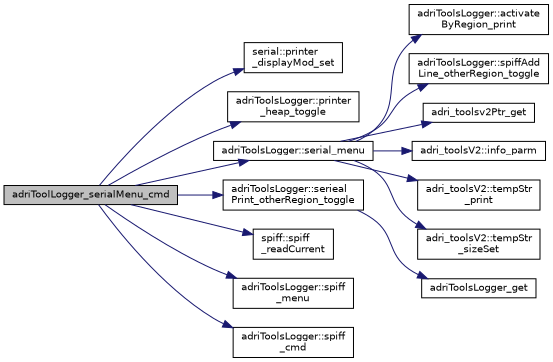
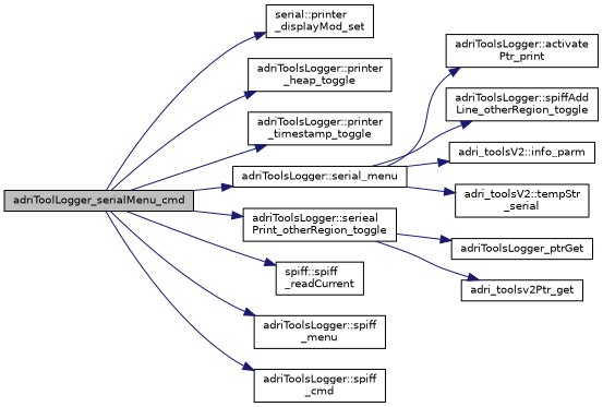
  digraph {
    rankdir=LR
    node [color=black fillcolor=white fontname=Helvetica fontsize=10 shape=record style=filled]
    edge [color=midnightblue fontname=Helvetica fontsize=10 labelfontname=Helvetica labelfontsize=10 style=solid]
    n1 [fillcolor=grey75 fontcolor=black height=0.2 label=adriToolLogger_serialMenu_cmd width=0.4]
    n2 [height=0.2 label="serial::printer\l_displayMod_set" width=0.4]
    n3 [height=0.2 label="adriToolsLogger::printer\l_heap_toggle" width=0.4]
+   n4 [height=0.2 label="adriToolsLogger::printer\l_timestamp_toggle" width=0.4]
    n5 [height=0.2 label="adriToolsLogger::serial_menu" width=0.4]
    n6 [height=0.2 label="adriToolsLogger::serieal\lPrint_otherRegion_toggle" width=0.4]
    n7 [height=0.2 label="spiff::spiff\l_readCurrent" width=0.4]
    n8 [height=0.2 label="adriToolsLogger::spiff\l_menu" width=0.4]
    n9 [height=0.2 label="adriToolsLogger::spiff\l_cmd" width=0.4]
-   n10 [height=0.2 label="adriToolsLogger::activate\lByRegion_print" width=0.4]
-   n11 [height=0.2 label=adriToolsLogger_get width=0.4]
+   n10 [height=0.2 label="adriToolsLogger::activate\lPtr_print" width=0.4]
+   n11 [height=0.2 label=adriToolsLogger_ptrGet width=0.4]
    n12 [height=0.2 label="adriToolsLogger::spiffAdd\lLine_otherRegion_toggle" width=0.4]
    n13 [height=0.2 label=adri_toolsv2Ptr_get width=0.4]
    n14 [height=0.2 label="adri_toolsV2::info_parm" width=0.4]
-   n15 [height=0.2 label="adri_toolsV2::tempStr\l_print" width=0.4]
-   n16 [height=0.2 label="adri_toolsV2::tempStr\l_sizeSet" width=0.4]
+   n16 [height=0.2 label="adri_toolsV2::tempStr\l_serial" width=0.4]
    n1 -> n2
    n1 -> n3
+   n1 -> n4
    n1 -> n5
    n1 -> n6
    n1 -> n7
    n1 -> n8
    n1 -> n9
    n5 -> n10
    n5 -> n12
-   n5 -> n13
+   n6 -> n13
    n5 -> n14
-   n5 -> n15
    n5 -> n16
    n6 -> n11
  }
